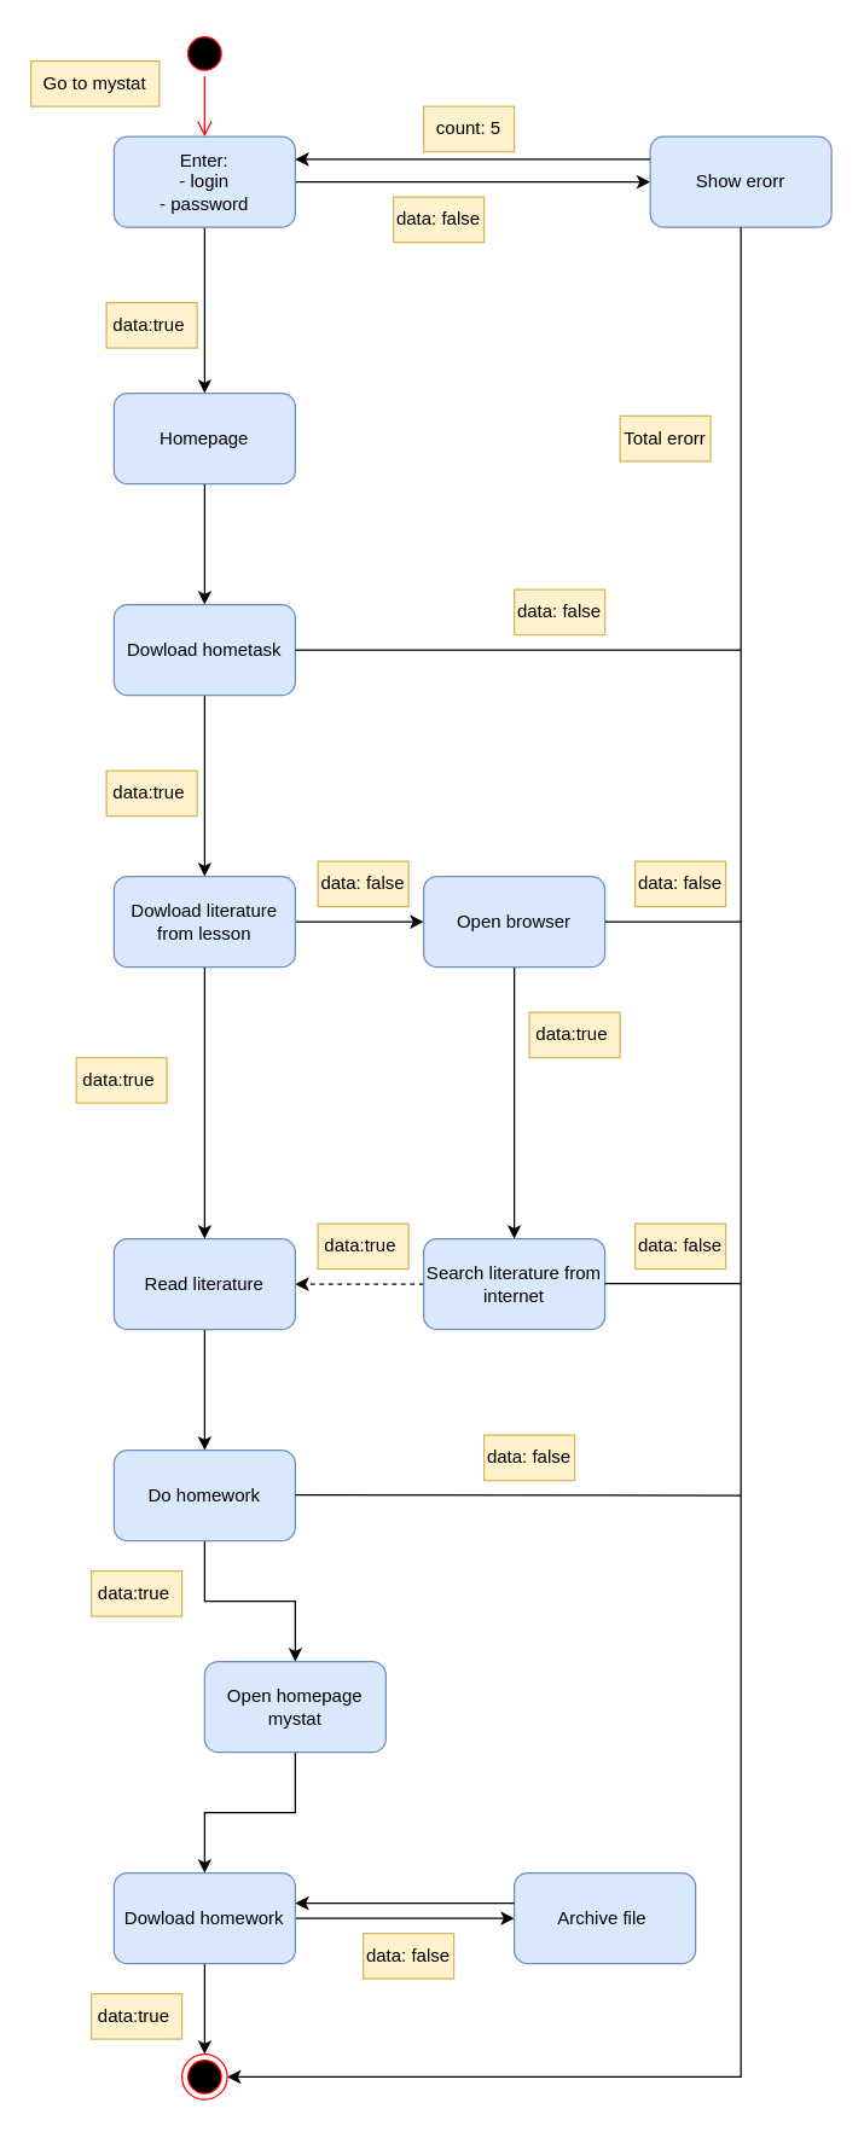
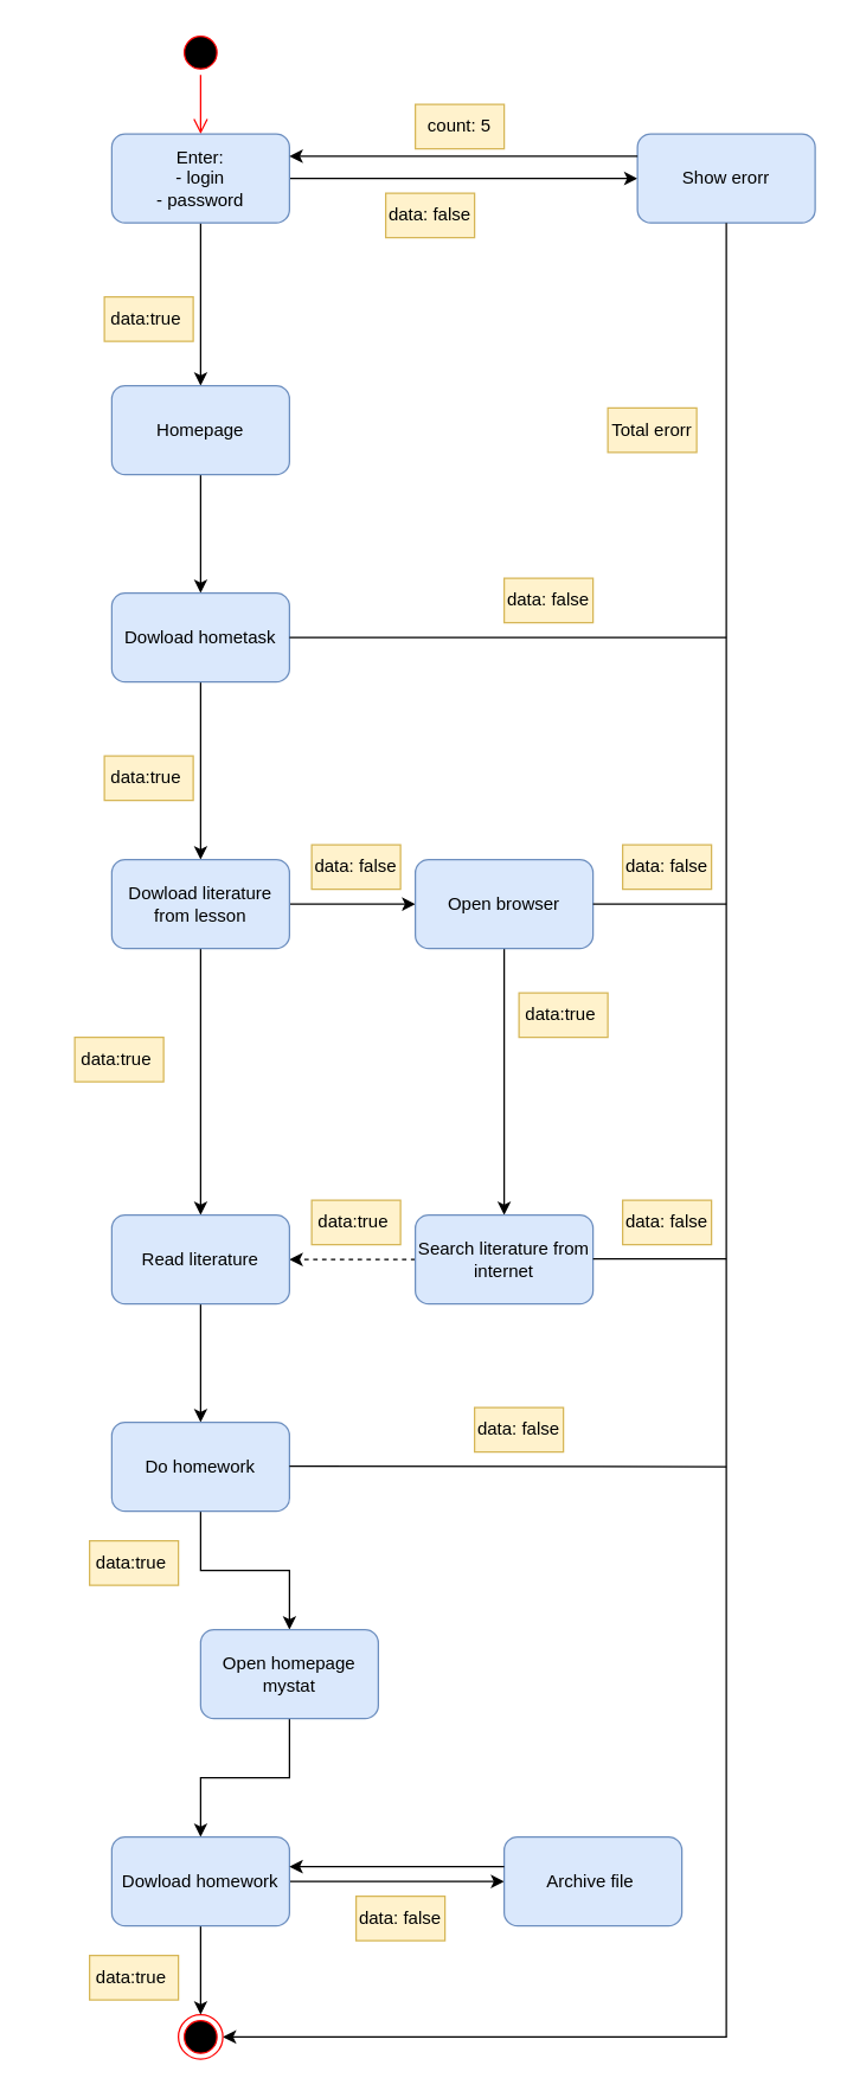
  <mxCell id="0" />
  <mxCell id="1" parent="0" />
  <mxCell id="2" value="" style="ellipse;html=1;shape=startState;fillColor=#000000;strokeColor=#ff0000;" vertex="1" parent="1"><mxGeometry x="120" y="20" width="30" height="30" as="geometry" /></mxCell>
  <mxCell id="3" value="" style="edgeStyle=orthogonalEdgeStyle;html=1;verticalAlign=bottom;endArrow=open;endSize=8;strokeColor=#ff0000;rounded=0;" edge="1" source="2" parent="1"><mxGeometry relative="1" as="geometry"><mxPoint x="135" y="90" as="targetPoint" /></mxGeometry></mxCell>
  <mxCell id="4" value="" style="edgeStyle=orthogonalEdgeStyle;rounded=0;orthogonalLoop=1;jettySize=auto;html=1;" edge="1" parent="1" source="6" target="7"><mxGeometry relative="1" as="geometry"><Array as="points"><mxPoint x="250" y="120" /><mxPoint x="250" y="120" /></Array></mxGeometry></mxCell>
  <mxCell id="5" value="" style="edgeStyle=orthogonalEdgeStyle;rounded=0;orthogonalLoop=1;jettySize=auto;html=1;" edge="1" parent="1" source="6" target="9"><mxGeometry relative="1" as="geometry" /></mxCell>
  <mxCell id="6" value="Enter:&lt;br&gt;- login&lt;br&gt;- password" style="rounded=1;whiteSpace=wrap;html=1;fillColor=#dae8fc;strokeColor=#6c8ebf;" vertex="1" parent="1"><mxGeometry x="75" y="90" width="120" height="60" as="geometry" /></mxCell>
  <mxCell id="7" value="Show erorr" style="rounded=1;whiteSpace=wrap;html=1;fillColor=#dae8fc;strokeColor=#6c8ebf;" vertex="1" parent="1"><mxGeometry x="430" y="90" width="120" height="60" as="geometry" /></mxCell>
  <mxCell id="8" value="" style="edgeStyle=orthogonalEdgeStyle;rounded=0;orthogonalLoop=1;jettySize=auto;html=1;" edge="1" parent="1" source="9" target="19"><mxGeometry relative="1" as="geometry" /></mxCell>
  <mxCell id="9" value="Homepage" style="whiteSpace=wrap;html=1;rounded=1;fillColor=#dae8fc;strokeColor=#6c8ebf;" vertex="1" parent="1"><mxGeometry x="75" y="260" width="120" height="60" as="geometry" /></mxCell>
- <mxCell id="10" value="Go to mystat" style="text;html=1;strokeColor=#d6b656;fillColor=#fff2cc;align=center;verticalAlign=middle;whiteSpace=wrap;rounded=0;" vertex="1" parent="1"><mxGeometry x="20" y="40" width="85" height="30" as="geometry" /></mxCell>
  <mxCell id="11" value="data: false" style="text;html=1;strokeColor=#d6b656;fillColor=#fff2cc;align=center;verticalAlign=middle;whiteSpace=wrap;rounded=0;" vertex="1" parent="1"><mxGeometry x="260" y="130" width="60" height="30" as="geometry" /></mxCell>
  <mxCell id="12" value="data:true&amp;nbsp;" style="text;html=1;strokeColor=#d6b656;fillColor=#fff2cc;align=center;verticalAlign=middle;whiteSpace=wrap;rounded=0;" vertex="1" parent="1"><mxGeometry x="70" y="200" width="60" height="30" as="geometry" /></mxCell>
  <mxCell id="13" value="" style="endArrow=classic;html=1;rounded=0;exitX=0;exitY=0.25;exitDx=0;exitDy=0;entryX=1;entryY=0.25;entryDx=0;entryDy=0;" edge="1" parent="1" source="7" target="6"><mxGeometry width="50" height="50" relative="1" as="geometry"><mxPoint x="120" y="320" as="sourcePoint" /><mxPoint x="170" y="270" as="targetPoint" /></mxGeometry></mxCell>
  <mxCell id="14" value="count: 5" style="text;html=1;strokeColor=#d6b656;fillColor=#fff2cc;align=center;verticalAlign=middle;whiteSpace=wrap;rounded=0;" vertex="1" parent="1"><mxGeometry x="280" y="70" width="60" height="30" as="geometry" /></mxCell>
  <mxCell id="15" value="" style="endArrow=classic;html=1;rounded=0;exitX=0.5;exitY=1;exitDx=0;exitDy=0;entryX=1;entryY=0.5;entryDx=0;entryDy=0;" edge="1" parent="1" source="7" target="16"><mxGeometry width="50" height="50" relative="1" as="geometry"><mxPoint x="120" y="320" as="sourcePoint" /><mxPoint x="420" y="670" as="targetPoint" /><Array as="points"><mxPoint x="490" y="1375" /></Array></mxGeometry></mxCell>
  <mxCell id="16" value="" style="ellipse;html=1;shape=endState;fillColor=#000000;strokeColor=#ff0000;" vertex="1" parent="1"><mxGeometry x="120" y="1360" width="30" height="30" as="geometry" /></mxCell>
  <mxCell id="17" value="Total erorr" style="text;html=1;strokeColor=#d6b656;fillColor=#fff2cc;align=center;verticalAlign=middle;whiteSpace=wrap;rounded=0;" vertex="1" parent="1"><mxGeometry x="410" y="275" width="60" height="30" as="geometry" /></mxCell>
  <mxCell id="18" value="" style="edgeStyle=orthogonalEdgeStyle;rounded=0;orthogonalLoop=1;jettySize=auto;html=1;" edge="1" parent="1" source="19" target="23"><mxGeometry relative="1" as="geometry" /></mxCell>
  <mxCell id="19" value="Dowload hometask" style="whiteSpace=wrap;html=1;fillColor=#dae8fc;strokeColor=#6c8ebf;rounded=1;" vertex="1" parent="1"><mxGeometry x="75" y="400" width="120" height="60" as="geometry" /></mxCell>
  <mxCell id="20" value="" style="endArrow=none;html=1;rounded=0;exitX=1;exitY=0.5;exitDx=0;exitDy=0;" edge="1" parent="1" source="19"><mxGeometry width="50" height="50" relative="1" as="geometry"><mxPoint x="120" y="560" as="sourcePoint" /><mxPoint x="490" y="430" as="targetPoint" /></mxGeometry></mxCell>
  <mxCell id="21" value="" style="edgeStyle=orthogonalEdgeStyle;rounded=0;orthogonalLoop=1;jettySize=auto;html=1;" edge="1" parent="1" source="23" target="25"><mxGeometry relative="1" as="geometry" /></mxCell>
  <mxCell id="22" value="" style="edgeStyle=orthogonalEdgeStyle;rounded=0;orthogonalLoop=1;jettySize=auto;html=1;" edge="1" parent="1" source="23" target="36"><mxGeometry relative="1" as="geometry" /></mxCell>
  <mxCell id="23" value="Dowload literature from lesson" style="whiteSpace=wrap;html=1;fillColor=#dae8fc;strokeColor=#6c8ebf;rounded=1;" vertex="1" parent="1"><mxGeometry x="75" y="580" width="120" height="60" as="geometry" /></mxCell>
  <mxCell id="24" value="" style="edgeStyle=orthogonalEdgeStyle;rounded=0;orthogonalLoop=1;jettySize=auto;html=1;" edge="1" parent="1" source="25" target="27"><mxGeometry relative="1" as="geometry" /></mxCell>
  <mxCell id="25" value="Open browser" style="whiteSpace=wrap;html=1;fillColor=#dae8fc;strokeColor=#6c8ebf;rounded=1;" vertex="1" parent="1"><mxGeometry x="280" y="580" width="120" height="60" as="geometry" /></mxCell>
  <mxCell id="26" value="" style="edgeStyle=orthogonalEdgeStyle;rounded=0;orthogonalLoop=1;jettySize=auto;html=1;dashed=1;" edge="1" parent="1" source="27" target="36"><mxGeometry relative="1" as="geometry" /></mxCell>
  <mxCell id="27" value="Search literature from internet" style="whiteSpace=wrap;html=1;fillColor=#dae8fc;strokeColor=#6c8ebf;rounded=1;" vertex="1" parent="1"><mxGeometry x="280" y="820" width="120" height="60" as="geometry" /></mxCell>
  <mxCell id="28" value="data: false" style="text;html=1;strokeColor=#d6b656;fillColor=#fff2cc;align=center;verticalAlign=middle;whiteSpace=wrap;rounded=0;" vertex="1" parent="1"><mxGeometry x="340" y="390" width="60" height="30" as="geometry" /></mxCell>
  <mxCell id="29" value="data: false" style="text;html=1;strokeColor=#d6b656;fillColor=#fff2cc;align=center;verticalAlign=middle;whiteSpace=wrap;rounded=0;" vertex="1" parent="1"><mxGeometry x="210" y="570" width="60" height="30" as="geometry" /></mxCell>
  <mxCell id="30" value="" style="endArrow=none;html=1;rounded=0;" edge="1" parent="1"><mxGeometry width="50" height="50" relative="1" as="geometry"><mxPoint x="400" y="610" as="sourcePoint" /><mxPoint x="490" y="610" as="targetPoint" /></mxGeometry></mxCell>
  <mxCell id="31" value="data: false" style="text;html=1;strokeColor=#d6b656;fillColor=#fff2cc;align=center;verticalAlign=middle;whiteSpace=wrap;rounded=0;" vertex="1" parent="1"><mxGeometry x="420" y="570" width="60" height="30" as="geometry" /></mxCell>
  <mxCell id="32" value="data:true&amp;nbsp;" style="text;html=1;strokeColor=#d6b656;fillColor=#fff2cc;align=center;verticalAlign=middle;whiteSpace=wrap;rounded=0;" vertex="1" parent="1"><mxGeometry x="70" y="510" width="60" height="30" as="geometry" /></mxCell>
  <mxCell id="33" value="data:true&amp;nbsp;" style="text;html=1;strokeColor=#d6b656;fillColor=#fff2cc;align=center;verticalAlign=middle;whiteSpace=wrap;rounded=0;" vertex="1" parent="1"><mxGeometry x="50" y="700" width="60" height="30" as="geometry" /></mxCell>
  <mxCell id="34" value="data:true&amp;nbsp;" style="text;html=1;strokeColor=#d6b656;fillColor=#fff2cc;align=center;verticalAlign=middle;whiteSpace=wrap;rounded=0;" vertex="1" parent="1"><mxGeometry x="350" y="670" width="60" height="30" as="geometry" /></mxCell>
  <mxCell id="35" value="" style="edgeStyle=orthogonalEdgeStyle;rounded=0;orthogonalLoop=1;jettySize=auto;html=1;" edge="1" parent="1" source="36" target="38"><mxGeometry relative="1" as="geometry" /></mxCell>
  <mxCell id="36" value="Read literature" style="whiteSpace=wrap;html=1;fillColor=#dae8fc;strokeColor=#6c8ebf;rounded=1;" vertex="1" parent="1"><mxGeometry x="75" y="820" width="120" height="60" as="geometry" /></mxCell>
  <mxCell id="37" value="" style="edgeStyle=orthogonalEdgeStyle;rounded=0;orthogonalLoop=1;jettySize=auto;html=1;" edge="1" parent="1" source="38" target="45"><mxGeometry relative="1" as="geometry" /></mxCell>
  <mxCell id="38" value="Do homework" style="whiteSpace=wrap;html=1;fillColor=#dae8fc;strokeColor=#6c8ebf;rounded=1;" vertex="1" parent="1"><mxGeometry x="75" y="960" width="120" height="60" as="geometry" /></mxCell>
  <mxCell id="39" value="" style="endArrow=none;html=1;rounded=0;" edge="1" parent="1"><mxGeometry width="50" height="50" relative="1" as="geometry"><mxPoint x="400" y="849.5" as="sourcePoint" /><mxPoint x="490" y="849.5" as="targetPoint" /></mxGeometry></mxCell>
  <mxCell id="40" value="data:true&amp;nbsp;" style="text;html=1;strokeColor=#d6b656;fillColor=#fff2cc;align=center;verticalAlign=middle;whiteSpace=wrap;rounded=0;" vertex="1" parent="1"><mxGeometry x="210" y="810" width="60" height="30" as="geometry" /></mxCell>
  <mxCell id="41" value="data: false" style="text;html=1;strokeColor=#d6b656;fillColor=#fff2cc;align=center;verticalAlign=middle;whiteSpace=wrap;rounded=0;" vertex="1" parent="1"><mxGeometry x="420" y="810" width="60" height="30" as="geometry" /></mxCell>
  <mxCell id="42" value="" style="endArrow=none;html=1;rounded=0;" edge="1" parent="1"><mxGeometry width="50" height="50" relative="1" as="geometry"><mxPoint x="195" y="989.5" as="sourcePoint" /><mxPoint x="490" y="990" as="targetPoint" /></mxGeometry></mxCell>
  <mxCell id="43" value="data: false" style="text;html=1;strokeColor=#d6b656;fillColor=#fff2cc;align=center;verticalAlign=middle;whiteSpace=wrap;rounded=0;" vertex="1" parent="1"><mxGeometry x="320" y="950" width="60" height="30" as="geometry" /></mxCell>
  <mxCell id="44" value="" style="edgeStyle=orthogonalEdgeStyle;rounded=0;orthogonalLoop=1;jettySize=auto;html=1;" edge="1" parent="1" source="45" target="48"><mxGeometry relative="1" as="geometry" /></mxCell>
  <mxCell id="45" value="Open homepage mystat" style="whiteSpace=wrap;html=1;fillColor=#dae8fc;strokeColor=#6c8ebf;rounded=1;" vertex="1" parent="1"><mxGeometry x="135" y="1100" width="120" height="60" as="geometry" /></mxCell>
  <mxCell id="46" value="" style="edgeStyle=orthogonalEdgeStyle;rounded=0;orthogonalLoop=1;jettySize=auto;html=1;" edge="1" parent="1" source="48" target="16"><mxGeometry relative="1" as="geometry" /></mxCell>
  <mxCell id="47" value="" style="edgeStyle=orthogonalEdgeStyle;rounded=0;orthogonalLoop=1;jettySize=auto;html=1;" edge="1" parent="1" source="48" target="49"><mxGeometry relative="1" as="geometry" /></mxCell>
  <mxCell id="48" value="Dowload homework" style="whiteSpace=wrap;html=1;fillColor=#dae8fc;strokeColor=#6c8ebf;rounded=1;" vertex="1" parent="1"><mxGeometry x="75" y="1240" width="120" height="60" as="geometry" /></mxCell>
  <mxCell id="49" value="Archive file&amp;nbsp;" style="whiteSpace=wrap;html=1;fillColor=#dae8fc;strokeColor=#6c8ebf;rounded=1;" vertex="1" parent="1"><mxGeometry x="340" y="1240" width="120" height="60" as="geometry" /></mxCell>
  <mxCell id="50" value="" style="endArrow=classic;html=1;rounded=0;entryX=1;entryY=0.25;entryDx=0;entryDy=0;" edge="1" parent="1"><mxGeometry width="50" height="50" relative="1" as="geometry"><mxPoint x="340" y="1260" as="sourcePoint" /><mxPoint x="195" y="1260" as="targetPoint" /></mxGeometry></mxCell>
  <mxCell id="51" value="data:true&amp;nbsp;" style="text;html=1;strokeColor=#d6b656;fillColor=#fff2cc;align=center;verticalAlign=middle;whiteSpace=wrap;rounded=0;" vertex="1" parent="1"><mxGeometry x="60" y="1040" width="60" height="30" as="geometry" /></mxCell>
  <mxCell id="52" value="data: false" style="text;html=1;strokeColor=#d6b656;fillColor=#fff2cc;align=center;verticalAlign=middle;whiteSpace=wrap;rounded=0;" vertex="1" parent="1"><mxGeometry x="240" y="1280" width="60" height="30" as="geometry" /></mxCell>
  <mxCell id="53" value="data:true&amp;nbsp;" style="text;html=1;strokeColor=#d6b656;fillColor=#fff2cc;align=center;verticalAlign=middle;whiteSpace=wrap;rounded=0;" vertex="1" parent="1"><mxGeometry x="60" y="1320" width="60" height="30" as="geometry" /></mxCell>
